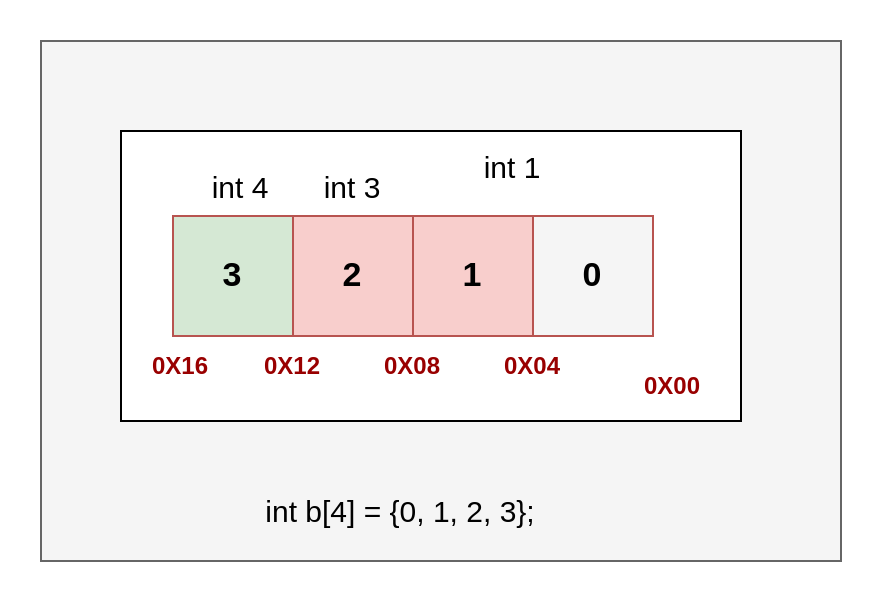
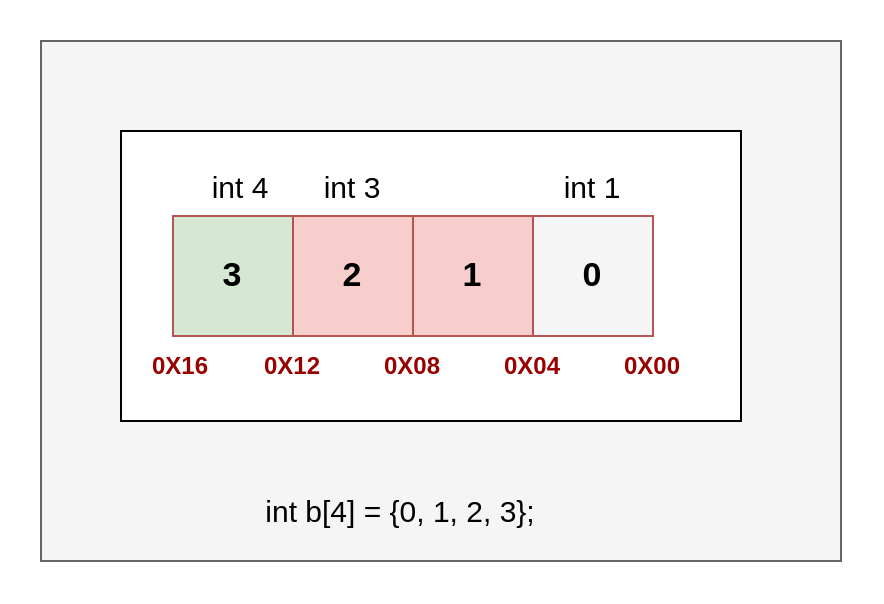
  <mxCell id="0" />
  <mxCell id="1" parent="0" />
  <mxCell id="2" value="" style="rounded=0;whiteSpace=wrap;html=1;fillColor=#f5f5f5;fontColor=#333333;strokeColor=#666666;" parent="1" vertex="1"><mxGeometry x="20" y="20" width="400" height="260" as="geometry" /></mxCell>
  <mxCell id="3" value="" style="rounded=0;whiteSpace=wrap;html=1;" parent="1" vertex="1"><mxGeometry x="60" y="65" width="310" height="145" as="geometry" /></mxCell>
  <mxCell id="4" value="3" style="rounded=0;whiteSpace=wrap;html=1;fillColor=#d5e8d4;strokeColor=#b85450;fontStyle=1;fontSize=17;" parent="1" vertex="1"><mxGeometry x="86" y="107.5" width="60" height="60" as="geometry" /></mxCell>
  <mxCell id="5" value="2" style="rounded=0;whiteSpace=wrap;html=1;fillColor=#f8cecc;strokeColor=#b85450;fontStyle=1;fontSize=17;" parent="1" vertex="1"><mxGeometry x="146" y="107.5" width="60" height="60" as="geometry" /></mxCell>
  <mxCell id="6" value="1" style="rounded=0;whiteSpace=wrap;html=1;fillColor=#f8cecc;strokeColor=#b85450;fontStyle=1;fontSize=17;" parent="1" vertex="1"><mxGeometry x="206" y="107.5" width="60" height="60" as="geometry" /></mxCell>
  <mxCell id="7" value="0" style="rounded=0;whiteSpace=wrap;html=1;fillColor=#f5f5f5;strokeColor=#b85450;fontStyle=1;fontSize=17;" parent="1" vertex="1"><mxGeometry x="266" y="107.5" width="60" height="60" as="geometry" /></mxCell>
- <mxCell id="8" value="0X00" style="text;html=1;align=center;verticalAlign=middle;whiteSpace=wrap;rounded=0;fontColor=#990000;fontStyle=1" parent="1" vertex="1"><mxGeometry x="306" y="177.5" width="60" height="30" as="geometry" /></mxCell>
- <mxCell id="9" value="&lt;font style=&quot;font-size: 15px;&quot;&gt;int 1&lt;/font&gt;" style="text;html=1;align=center;verticalAlign=middle;whiteSpace=wrap;rounded=0;" parent="1" vertex="1"><mxGeometry x="226" y="67.5" width="60" height="30" as="geometry" /></mxCell>
+ <mxCell id="8" value="0X00" style="text;html=1;align=center;verticalAlign=middle;whiteSpace=wrap;rounded=0;fontColor=#990000;fontStyle=1" parent="1" vertex="1"><mxGeometry x="296" y="167.5" width="60" height="30" as="geometry" /></mxCell>
+ <mxCell id="9" value="&lt;font style=&quot;font-size: 15px;&quot;&gt;int 1&lt;/font&gt;" style="text;html=1;align=center;verticalAlign=middle;whiteSpace=wrap;rounded=0;" parent="1" vertex="1"><mxGeometry x="266" y="77.5" width="60" height="30" as="geometry" /></mxCell>
  <mxCell id="10" value="&lt;font style=&quot;font-size: 15px;&quot;&gt;int 3&lt;/font&gt;" style="text;html=1;align=center;verticalAlign=middle;whiteSpace=wrap;rounded=0;" parent="1" vertex="1"><mxGeometry x="146" y="77.5" width="60" height="30" as="geometry" /></mxCell>
  <mxCell id="11" value="&lt;font style=&quot;font-size: 15px;&quot;&gt;int 4&lt;/font&gt;" style="text;html=1;align=center;verticalAlign=middle;whiteSpace=wrap;rounded=0;" parent="1" vertex="1"><mxGeometry x="90" y="77.5" width="60" height="30" as="geometry" /></mxCell>
  <mxCell id="12" value="0X04" style="text;html=1;align=center;verticalAlign=middle;whiteSpace=wrap;rounded=0;fontColor=#990000;fontStyle=1" parent="1" vertex="1"><mxGeometry x="236" y="167.5" width="60" height="30" as="geometry" /></mxCell>
  <mxCell id="13" value="0X08" style="text;html=1;align=center;verticalAlign=middle;whiteSpace=wrap;rounded=0;fontColor=#990000;fontStyle=1" parent="1" vertex="1"><mxGeometry x="176" y="167.5" width="60" height="30" as="geometry" /></mxCell>
  <mxCell id="14" value="0X12" style="text;html=1;align=center;verticalAlign=middle;whiteSpace=wrap;rounded=0;fontColor=#990000;fontStyle=1" parent="1" vertex="1"><mxGeometry x="116" y="167.5" width="60" height="30" as="geometry" /></mxCell>
  <mxCell id="15" value="0X16" style="text;html=1;align=center;verticalAlign=middle;whiteSpace=wrap;rounded=0;fontColor=#990000;fontStyle=1" vertex="1" parent="1"><mxGeometry x="60" y="167.5" width="60" height="30" as="geometry" /></mxCell>
  <mxCell id="16" value="&lt;font style=&quot;font-size: 15px;&quot;&gt;int b[4] = {0, 1, 2, 3};&lt;/font&gt;" style="text;html=1;align=center;verticalAlign=middle;whiteSpace=wrap;rounded=0;" vertex="1" parent="1"><mxGeometry x="70" y="240" width="260" height="30" as="geometry" /></mxCell>
